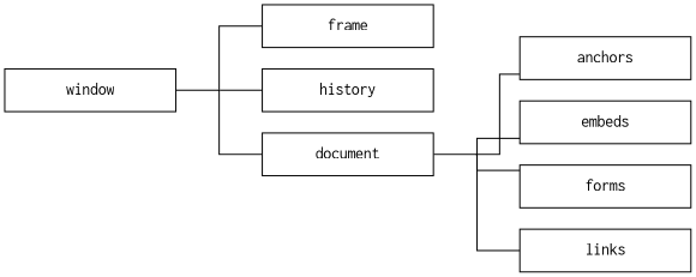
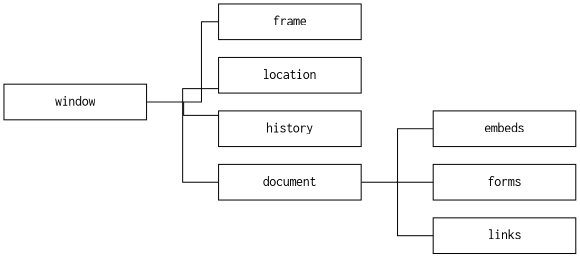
  digraph {
    concentrate=true
    rankdir=LR
    splines=ortho
    node [fontname=Courier shape=box]
    edge [dir=none]
    windowpoint [height=0.01 shape=point width=0.01]
    frame [width=2]
+   location [width=2]
    history [width=2]
    document [width=2]
    documentpoint [height=0.01 shape=point width=0.01]
-   anchors [width=2]
    embeds [width=2]
    forms [width=2]
    links [width=2]
    window [width=2]
    windowpoint -> frame
+   windowpoint -> location
    windowpoint -> history
    windowpoint -> document
    document -> documentpoint
-   documentpoint -> anchors
    documentpoint -> embeds
    documentpoint -> forms
    documentpoint -> links
    window -> windowpoint
  }
